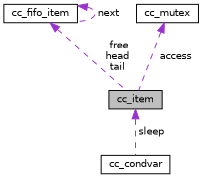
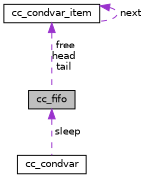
  digraph {
    node [color=black fillcolor=white fontname=Helvetica fontsize=10 shape=record style=filled]
    edge [color=darkorchid3 dir=back fontname=Helvetica fontsize=10 labelfontname=Helvetica labelfontsize=10 style=dashed]
-   n1 [fillcolor=grey75 fontcolor=black height=0.2 label=cc_item width=0.4]
+   n1 [fillcolor=grey75 fontcolor=black height=0.2 label=cc_fifo width=0.4]
    n2 [height=0.2 label=cc_condvar width=0.4]
-   n3 [height=0.2 label=cc_fifo_item width=0.4]
-   n4 [height=0.2 label=cc_mutex width=0.4]
+   n3 [height=0.2 label=cc_condvar_item width=0.4]
    n1 -> n2 [label=" sleep"]
    n3 -> n1 [label=" free\nhead\ntail"]
    n3 -> n3 [label=" next"]
-   n4 -> n1 [label=" access"]
  }
